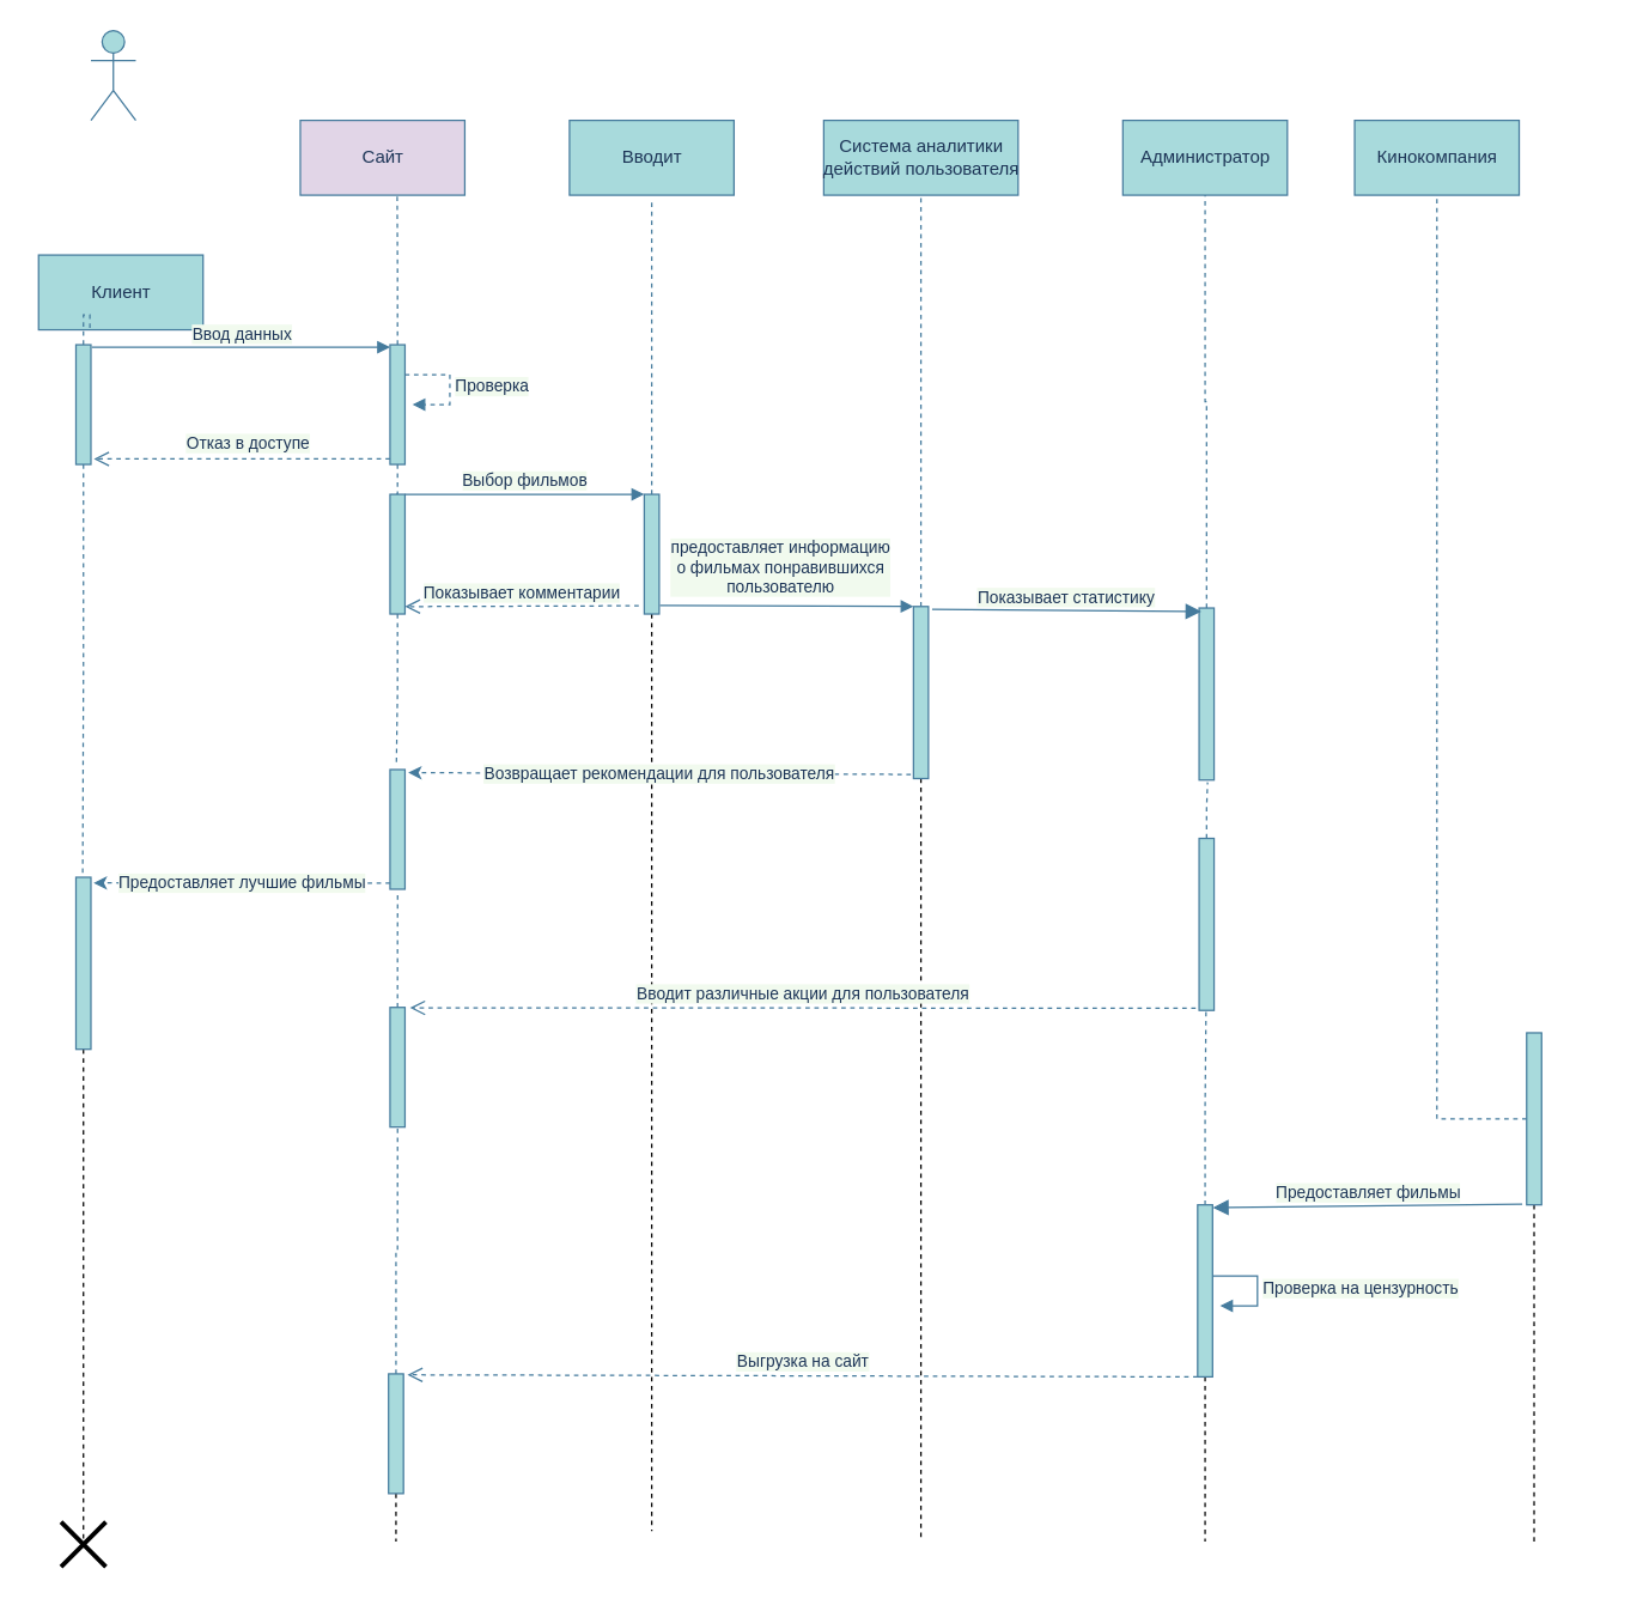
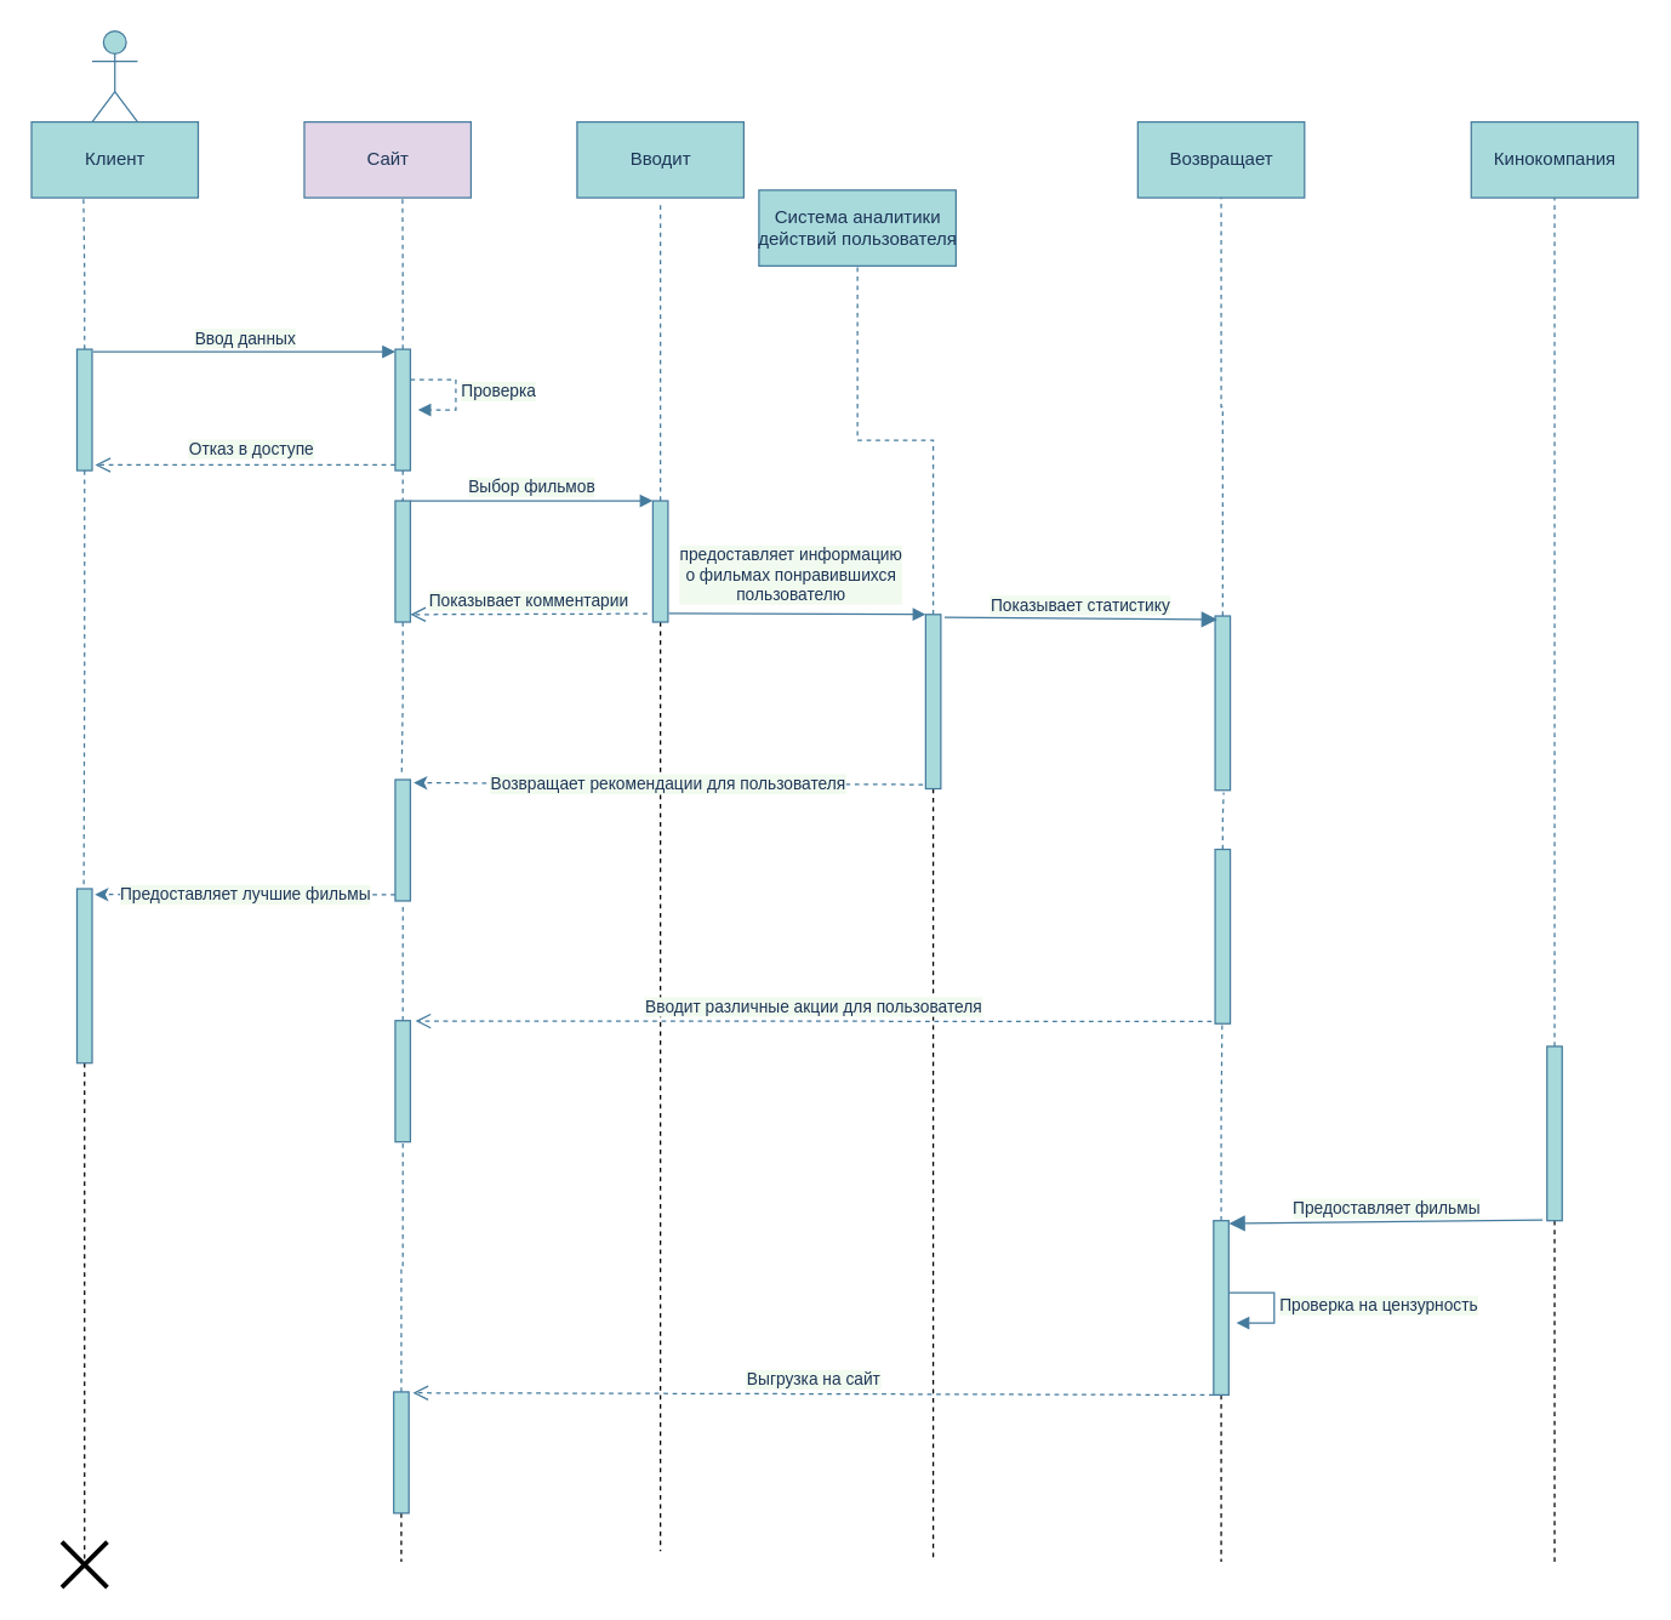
  <mxCell id="0" />
  <mxCell id="1" parent="0" />
  <mxCell id="2" value="" style="shape=umlActor;verticalLabelPosition=bottom;verticalAlign=top;html=1;fillColor=#A8DADC;strokeColor=#457B9D;fontColor=#1D3557;" parent="1" vertex="1"><mxGeometry x="60" y="20" width="30" height="60" as="geometry" /></mxCell>
- <mxCell id="3" value="Клиент" style="html=1;fillColor=#A8DADC;strokeColor=#457B9D;fontColor=#1D3557;" parent="1" vertex="1"><mxGeometry x="25" y="170" width="110" height="50" as="geometry" /></mxCell>
+ <mxCell id="3" value="Клиент" style="html=1;fillColor=#A8DADC;strokeColor=#457B9D;fontColor=#1D3557;" parent="1" vertex="1"><mxGeometry x="20" y="80" width="110" height="50" as="geometry" /></mxCell>
  <mxCell id="4" value="Сайт" style="html=1;fillColor=#e1d5e7;strokeColor=#457B9D;fontColor=#1D3557;" parent="1" vertex="1"><mxGeometry x="200" y="80" width="110" height="50" as="geometry" /></mxCell>
  <mxCell id="5" value="Вводит" style="html=1;fillColor=#A8DADC;strokeColor=#457B9D;fontColor=#1D3557;" parent="1" vertex="1"><mxGeometry x="380" y="80" width="110" height="50" as="geometry" /></mxCell>
- <mxCell id="6" value="Система аналитики&lt;br&gt;действий пользователя" style="html=1;fillColor=#A8DADC;strokeColor=#457B9D;fontColor=#1D3557;" parent="1" vertex="1"><mxGeometry x="550" y="80" width="130" height="50" as="geometry" /></mxCell>
+ <mxCell id="6" value="Система аналитики&lt;br&gt;действий пользователя" style="html=1;fillColor=#A8DADC;strokeColor=#457B9D;fontColor=#1D3557;" parent="1" vertex="1"><mxGeometry x="500" y="125" width="130" height="50" as="geometry" /></mxCell>
  <mxCell id="7" style="edgeStyle=orthogonalEdgeStyle;rounded=0;orthogonalLoop=1;jettySize=auto;html=1;entryX=0.312;entryY=1.02;entryDx=0;entryDy=0;entryPerimeter=0;dashed=1;endArrow=none;endFill=0;labelBackgroundColor=#F1FAEE;strokeColor=#457B9D;fontColor=#1D3557;" parent="1" source="8" target="3" edge="1"><mxGeometry relative="1" as="geometry" /></mxCell>
  <mxCell id="8" value="" style="html=1;points=[];perimeter=orthogonalPerimeter;fillColor=#A8DADC;strokeColor=#457B9D;fontColor=#1D3557;" parent="1" vertex="1"><mxGeometry x="50" y="230" width="10" height="80" as="geometry" /></mxCell>
  <mxCell id="9" value="Ввод данных" style="html=1;verticalAlign=bottom;endArrow=block;rounded=0;exitX=1.06;exitY=0.02;exitDx=0;exitDy=0;exitPerimeter=0;entryX=0;entryY=0.02;entryDx=0;entryDy=0;entryPerimeter=0;labelBackgroundColor=#F1FAEE;strokeColor=#457B9D;fontColor=#1D3557;" parent="1" source="8" target="13" edge="1"><mxGeometry relative="1" as="geometry"><mxPoint x="100" y="230" as="sourcePoint" /><mxPoint x="110" y="180" as="targetPoint" /></mxGeometry></mxCell>
  <mxCell id="10" value="Отказ в доступе" style="html=1;verticalAlign=bottom;endArrow=open;dashed=1;endSize=8;rounded=0;entryX=1.2;entryY=0.954;entryDx=0;entryDy=0;entryPerimeter=0;exitX=0;exitY=0.954;exitDx=0;exitDy=0;exitPerimeter=0;labelBackgroundColor=#F1FAEE;strokeColor=#457B9D;fontColor=#1D3557;" parent="1" source="13" target="8" edge="1"><mxGeometry x="-0.04" y="-1" relative="1" as="geometry"><mxPoint x="100" y="287" as="targetPoint" /><mxPoint x="200" y="380" as="sourcePoint" /><mxPoint as="offset" /></mxGeometry></mxCell>
  <mxCell id="11" style="edgeStyle=orthogonalEdgeStyle;rounded=0;orthogonalLoop=1;jettySize=auto;html=1;entryX=0.589;entryY=1.002;entryDx=0;entryDy=0;entryPerimeter=0;dashed=1;endArrow=none;endFill=0;labelBackgroundColor=#F1FAEE;strokeColor=#457B9D;fontColor=#1D3557;" parent="1" source="13" target="4" edge="1"><mxGeometry relative="1" as="geometry" /></mxCell>
  <mxCell id="12" style="edgeStyle=orthogonalEdgeStyle;rounded=0;orthogonalLoop=1;jettySize=auto;html=1;entryX=0.4;entryY=-0.025;entryDx=0;entryDy=0;entryPerimeter=0;dashed=1;endArrow=none;endFill=0;labelBackgroundColor=#F1FAEE;strokeColor=#457B9D;fontColor=#1D3557;" parent="1" source="13" target="16" edge="1"><mxGeometry relative="1" as="geometry" /></mxCell>
  <mxCell id="13" value="" style="html=1;points=[];perimeter=orthogonalPerimeter;fillColor=#A8DADC;strokeColor=#457B9D;fontColor=#1D3557;" parent="1" vertex="1"><mxGeometry x="260" y="230" width="10" height="80" as="geometry" /></mxCell>
  <mxCell id="14" value="Проверка" style="edgeStyle=orthogonalEdgeStyle;html=1;align=left;spacingLeft=2;endArrow=block;rounded=0;entryX=1;entryY=0;dashed=1;labelBackgroundColor=#F1FAEE;strokeColor=#457B9D;fontColor=#1D3557;" parent="1" edge="1"><mxGeometry relative="1" as="geometry"><mxPoint x="270" y="250" as="sourcePoint" /><Array as="points"><mxPoint x="300" y="250" /></Array><mxPoint x="275" y="270" as="targetPoint" /></mxGeometry></mxCell>
  <mxCell id="15" style="edgeStyle=orthogonalEdgeStyle;rounded=0;orthogonalLoop=1;jettySize=auto;html=1;entryX=0.423;entryY=-0.027;entryDx=0;entryDy=0;entryPerimeter=0;dashed=1;endArrow=none;endFill=0;labelBackgroundColor=#F1FAEE;strokeColor=#457B9D;fontColor=#1D3557;" parent="1" source="16" target="28" edge="1"><mxGeometry relative="1" as="geometry" /></mxCell>
  <mxCell id="16" value="" style="html=1;points=[];perimeter=orthogonalPerimeter;fillColor=#A8DADC;strokeColor=#457B9D;fontColor=#1D3557;" parent="1" vertex="1"><mxGeometry x="260" y="330" width="10" height="80" as="geometry" /></mxCell>
  <mxCell id="17" style="edgeStyle=orthogonalEdgeStyle;rounded=0;orthogonalLoop=1;jettySize=auto;html=1;entryX=0.5;entryY=1.056;entryDx=0;entryDy=0;entryPerimeter=0;dashed=1;endArrow=none;endFill=0;labelBackgroundColor=#F1FAEE;strokeColor=#457B9D;fontColor=#1D3557;" parent="1" source="19" target="5" edge="1"><mxGeometry relative="1" as="geometry" /></mxCell>
  <mxCell id="18" style="edgeStyle=orthogonalEdgeStyle;rounded=0;orthogonalLoop=1;jettySize=auto;html=1;dashed=1;endArrow=none;endFill=0;" parent="1" source="19" edge="1"><mxGeometry relative="1" as="geometry"><mxPoint x="435" y="1023.03" as="targetPoint" /></mxGeometry></mxCell>
  <mxCell id="19" value="" style="html=1;points=[];perimeter=orthogonalPerimeter;fillColor=#A8DADC;strokeColor=#457B9D;fontColor=#1D3557;" parent="1" vertex="1"><mxGeometry x="430" y="330" width="10" height="80" as="geometry" /></mxCell>
  <mxCell id="20" value="Выбор фильмов" style="html=1;verticalAlign=bottom;endArrow=block;rounded=0;entryX=0;entryY=0;entryDx=0;entryDy=0;entryPerimeter=0;labelBackgroundColor=#F1FAEE;strokeColor=#457B9D;fontColor=#1D3557;" parent="1" target="19" edge="1"><mxGeometry width="80" relative="1" as="geometry"><mxPoint x="270" y="330" as="sourcePoint" /><mxPoint x="350" y="330" as="targetPoint" /></mxGeometry></mxCell>
  <mxCell id="21" style="edgeStyle=orthogonalEdgeStyle;rounded=0;orthogonalLoop=1;jettySize=auto;html=1;entryX=0.5;entryY=1;entryDx=0;entryDy=0;dashed=1;endArrow=none;endFill=0;labelBackgroundColor=#F1FAEE;strokeColor=#457B9D;fontColor=#1D3557;" parent="1" source="23" target="6" edge="1"><mxGeometry relative="1" as="geometry" /></mxCell>
  <mxCell id="22" style="edgeStyle=orthogonalEdgeStyle;rounded=0;orthogonalLoop=1;jettySize=auto;html=1;dashed=1;endArrow=none;endFill=0;" parent="1" source="23" edge="1"><mxGeometry relative="1" as="geometry"><mxPoint x="615" y="1030" as="targetPoint" /><Array as="points"><mxPoint x="615" y="1010" /><mxPoint x="615" y="1010" /></Array></mxGeometry></mxCell>
  <mxCell id="23" value="" style="html=1;points=[];perimeter=orthogonalPerimeter;fillColor=#A8DADC;strokeColor=#457B9D;fontColor=#1D3557;" parent="1" vertex="1"><mxGeometry x="610" y="405" width="10" height="115" as="geometry" /></mxCell>
  <mxCell id="24" value="предоставляет информацию&lt;br&gt;о фильмах понравившихся&lt;br&gt;пользователю" style="endArrow=block;html=1;rounded=0;exitX=1.056;exitY=0.928;exitDx=0;exitDy=0;exitPerimeter=0;entryX=0;entryY=0;entryDx=0;entryDy=0;entryPerimeter=0;endFill=1;labelBackgroundColor=#F1FAEE;strokeColor=#457B9D;fontColor=#1D3557;" parent="1" source="19" target="23" edge="1"><mxGeometry x="-0.052" y="26" width="50" height="50" relative="1" as="geometry"><mxPoint x="480" y="380" as="sourcePoint" /><mxPoint x="530" y="330" as="targetPoint" /><mxPoint as="offset" /></mxGeometry></mxCell>
  <mxCell id="25" style="edgeStyle=orthogonalEdgeStyle;rounded=0;orthogonalLoop=1;jettySize=auto;html=1;dashed=1;endArrow=none;endFill=0;" parent="1" source="26" edge="1"><mxGeometry relative="1" as="geometry"><mxPoint x="55" y="1030" as="targetPoint" /></mxGeometry></mxCell>
  <mxCell id="26" value="" style="html=1;points=[];perimeter=orthogonalPerimeter;fillColor=#A8DADC;strokeColor=#457B9D;fontColor=#1D3557;" parent="1" vertex="1"><mxGeometry x="50" y="586" width="10" height="115" as="geometry" /></mxCell>
  <mxCell id="27" value="" style="edgeStyle=orthogonalEdgeStyle;rounded=0;orthogonalLoop=1;jettySize=auto;html=1;dashed=1;endArrow=none;endFill=0;entryX=0.449;entryY=-0.005;entryDx=0;entryDy=0;entryPerimeter=0;labelBackgroundColor=#F1FAEE;strokeColor=#457B9D;fontColor=#1D3557;" parent="1" source="8" target="26" edge="1"><mxGeometry relative="1" as="geometry"><mxPoint x="55" y="450" as="targetPoint" /><mxPoint x="55" y="310" as="sourcePoint" /></mxGeometry></mxCell>
  <mxCell id="28" value="" style="html=1;points=[];perimeter=orthogonalPerimeter;fillColor=#A8DADC;strokeColor=#457B9D;fontColor=#1D3557;" parent="1" vertex="1"><mxGeometry x="260" y="514" width="10" height="80" as="geometry" /></mxCell>
  <mxCell id="29" value="Возвращает рекомендации для пользователя" style="endArrow=classic;html=1;rounded=0;dashed=1;entryX=1.212;entryY=0.026;entryDx=0;entryDy=0;entryPerimeter=0;exitX=-0.177;exitY=0.976;exitDx=0;exitDy=0;exitPerimeter=0;labelBackgroundColor=#F1FAEE;strokeColor=#457B9D;fontColor=#1D3557;" parent="1" source="23" target="28" edge="1"><mxGeometry width="50" height="50" relative="1" as="geometry"><mxPoint x="300" y="570" as="sourcePoint" /><mxPoint x="350" y="520" as="targetPoint" /></mxGeometry></mxCell>
  <mxCell id="30" value="Предоставляет лучшие фильмы" style="endArrow=classic;html=1;rounded=0;dashed=1;entryX=1.177;entryY=0.033;entryDx=0;entryDy=0;entryPerimeter=0;exitX=0;exitY=0.95;exitDx=0;exitDy=0;exitPerimeter=0;labelBackgroundColor=#F1FAEE;strokeColor=#457B9D;fontColor=#1D3557;" parent="1" source="28" target="26" edge="1"><mxGeometry width="50" height="50" relative="1" as="geometry"><mxPoint x="160" y="640" as="sourcePoint" /><mxPoint x="210" y="590" as="targetPoint" /></mxGeometry></mxCell>
- <mxCell id="31" value="Администратор" style="html=1;fillColor=#A8DADC;strokeColor=#457B9D;fontColor=#1D3557;" parent="1" vertex="1"><mxGeometry x="750" y="80" width="110" height="50" as="geometry" /></mxCell>
+ <mxCell id="31" value="Возвращает" style="html=1;fillColor=#A8DADC;strokeColor=#457B9D;fontColor=#1D3557;" parent="1" vertex="1"><mxGeometry x="750" y="80" width="110" height="50" as="geometry" /></mxCell>
  <mxCell id="32" value="Показывает комментарии" style="html=1;verticalAlign=bottom;endArrow=open;dashed=1;endSize=8;rounded=0;exitX=-0.369;exitY=0.931;exitDx=0;exitDy=0;exitPerimeter=0;entryX=1;entryY=0.938;entryDx=0;entryDy=0;entryPerimeter=0;labelBackgroundColor=#F1FAEE;strokeColor=#457B9D;fontColor=#1D3557;" parent="1" source="19" target="16" edge="1"><mxGeometry relative="1" as="geometry"><mxPoint x="410" y="405" as="sourcePoint" /><mxPoint x="330" y="405" as="targetPoint" /></mxGeometry></mxCell>
  <mxCell id="33" style="edgeStyle=orthogonalEdgeStyle;rounded=0;orthogonalLoop=1;jettySize=auto;html=1;entryX=0.5;entryY=1;entryDx=0;entryDy=0;dashed=1;endArrow=none;endFill=0;labelBackgroundColor=#F1FAEE;strokeColor=#457B9D;fontColor=#1D3557;" parent="1" source="34" target="31" edge="1"><mxGeometry relative="1" as="geometry" /></mxCell>
  <mxCell id="34" value="" style="html=1;points=[];perimeter=orthogonalPerimeter;fillColor=#A8DADC;strokeColor=#457B9D;fontColor=#1D3557;" parent="1" vertex="1"><mxGeometry x="801" y="406" width="10" height="115" as="geometry" /></mxCell>
  <mxCell id="35" value="Показывает статистику" style="html=1;verticalAlign=bottom;endArrow=block;endSize=8;rounded=0;exitX=1.249;exitY=0.016;exitDx=0;exitDy=0;exitPerimeter=0;entryX=0.149;entryY=0.02;entryDx=0;entryDy=0;entryPerimeter=0;endFill=1;labelBackgroundColor=#F1FAEE;strokeColor=#457B9D;fontColor=#1D3557;" parent="1" source="23" target="34" edge="1"><mxGeometry relative="1" as="geometry"><mxPoint x="720" y="420" as="sourcePoint" /><mxPoint x="640" y="420" as="targetPoint" /></mxGeometry></mxCell>
  <mxCell id="36" style="edgeStyle=orthogonalEdgeStyle;rounded=0;orthogonalLoop=1;jettySize=auto;html=1;entryX=0.565;entryY=1.013;entryDx=0;entryDy=0;entryPerimeter=0;endArrow=none;endFill=0;dashed=1;labelBackgroundColor=#F1FAEE;strokeColor=#457B9D;fontColor=#1D3557;" parent="1" source="37" target="34" edge="1"><mxGeometry relative="1" as="geometry" /></mxCell>
  <mxCell id="37" value="" style="html=1;points=[];perimeter=orthogonalPerimeter;fillColor=#A8DADC;strokeColor=#457B9D;fontColor=#1D3557;" parent="1" vertex="1"><mxGeometry x="801" y="560" width="10" height="115" as="geometry" /></mxCell>
  <mxCell id="38" style="edgeStyle=orthogonalEdgeStyle;rounded=0;orthogonalLoop=1;jettySize=auto;html=1;entryX=0.509;entryY=1.03;entryDx=0;entryDy=0;entryPerimeter=0;dashed=1;endArrow=none;endFill=0;labelBackgroundColor=#F1FAEE;strokeColor=#457B9D;fontColor=#1D3557;" parent="1" source="39" target="28" edge="1"><mxGeometry relative="1" as="geometry" /></mxCell>
  <mxCell id="39" value="" style="html=1;points=[];perimeter=orthogonalPerimeter;fillColor=#A8DADC;strokeColor=#457B9D;fontColor=#1D3557;" parent="1" vertex="1"><mxGeometry x="260" y="673" width="10" height="80" as="geometry" /></mxCell>
  <mxCell id="40" value="Вводит различные акции для пользователя" style="html=1;verticalAlign=bottom;endArrow=open;dashed=1;endSize=8;rounded=0;exitX=-0.228;exitY=0.987;exitDx=0;exitDy=0;exitPerimeter=0;entryX=1.333;entryY=0.004;entryDx=0;entryDy=0;entryPerimeter=0;labelBackgroundColor=#F1FAEE;strokeColor=#457B9D;fontColor=#1D3557;" parent="1" source="37" target="39" edge="1"><mxGeometry relative="1" as="geometry"><mxPoint x="690" y="670" as="sourcePoint" /><mxPoint x="610" y="670" as="targetPoint" /></mxGeometry></mxCell>
- <mxCell id="41" value="Кинокомпания" style="html=1;fillColor=#A8DADC;strokeColor=#457B9D;fontColor=#1D3557;" parent="1" vertex="1"><mxGeometry x="905" y="80" width="110" height="50" as="geometry" /></mxCell>
+ <mxCell id="41" value="Кинокомпания" style="html=1;fillColor=#A8DADC;strokeColor=#457B9D;fontColor=#1D3557;" parent="1" vertex="1"><mxGeometry x="970" y="80" width="110" height="50" as="geometry" /></mxCell>
  <mxCell id="42" style="edgeStyle=orthogonalEdgeStyle;rounded=0;orthogonalLoop=1;jettySize=auto;html=1;entryX=0.5;entryY=1;entryDx=0;entryDy=0;dashed=1;endArrow=none;endFill=0;labelBackgroundColor=#F1FAEE;strokeColor=#457B9D;fontColor=#1D3557;" parent="1" source="44" target="41" edge="1"><mxGeometry relative="1" as="geometry" /></mxCell>
  <mxCell id="43" style="edgeStyle=orthogonalEdgeStyle;rounded=0;orthogonalLoop=1;jettySize=auto;html=1;dashed=1;endArrow=none;endFill=0;" parent="1" source="44" edge="1"><mxGeometry relative="1" as="geometry"><mxPoint x="1025" y="1030" as="targetPoint" /></mxGeometry></mxCell>
  <mxCell id="44" value="" style="html=1;points=[];perimeter=orthogonalPerimeter;fillColor=#A8DADC;strokeColor=#457B9D;fontColor=#1D3557;" parent="1" vertex="1"><mxGeometry x="1020" y="690" width="10" height="115" as="geometry" /></mxCell>
  <mxCell id="45" style="edgeStyle=orthogonalEdgeStyle;rounded=0;orthogonalLoop=1;jettySize=auto;html=1;entryX=0.462;entryY=0.998;entryDx=0;entryDy=0;entryPerimeter=0;dashed=1;endArrow=none;endFill=0;labelBackgroundColor=#F1FAEE;strokeColor=#457B9D;fontColor=#1D3557;" parent="1" source="47" target="37" edge="1"><mxGeometry relative="1" as="geometry" /></mxCell>
  <mxCell id="46" style="edgeStyle=orthogonalEdgeStyle;rounded=0;orthogonalLoop=1;jettySize=auto;html=1;dashed=1;endArrow=none;endFill=0;" parent="1" source="47" edge="1"><mxGeometry relative="1" as="geometry"><mxPoint x="805" y="1030" as="targetPoint" /></mxGeometry></mxCell>
  <mxCell id="47" value="" style="html=1;points=[];perimeter=orthogonalPerimeter;fillColor=#A8DADC;strokeColor=#457B9D;fontColor=#1D3557;" parent="1" vertex="1"><mxGeometry x="800" y="805" width="10" height="115" as="geometry" /></mxCell>
  <mxCell id="48" value="Предоставляет фильмы" style="html=1;verticalAlign=bottom;endArrow=block;endSize=8;rounded=0;exitX=-0.294;exitY=0.996;exitDx=0;exitDy=0;exitPerimeter=0;entryX=1.015;entryY=0.016;entryDx=0;entryDy=0;entryPerimeter=0;endFill=1;labelBackgroundColor=#F1FAEE;strokeColor=#457B9D;fontColor=#1D3557;" parent="1" source="44" target="47" edge="1"><mxGeometry relative="1" as="geometry"><mxPoint x="960" y="804.43" as="sourcePoint" /><mxPoint x="810" y="800" as="targetPoint" /></mxGeometry></mxCell>
  <mxCell id="49" value="Проверка на цензурность" style="edgeStyle=orthogonalEdgeStyle;html=1;align=left;spacingLeft=2;endArrow=block;rounded=0;entryX=1;entryY=0;labelBackgroundColor=#F1FAEE;strokeColor=#457B9D;fontColor=#1D3557;" parent="1" edge="1"><mxGeometry relative="1" as="geometry"><mxPoint x="810" y="852.5" as="sourcePoint" /><Array as="points"><mxPoint x="840" y="852.5" /></Array><mxPoint x="815" y="872.5" as="targetPoint" /></mxGeometry></mxCell>
  <mxCell id="50" style="edgeStyle=orthogonalEdgeStyle;rounded=0;orthogonalLoop=1;jettySize=auto;html=1;endArrow=none;endFill=0;entryX=0.504;entryY=1;entryDx=0;entryDy=0;entryPerimeter=0;dashed=1;labelBackgroundColor=#F1FAEE;strokeColor=#457B9D;fontColor=#1D3557;" parent="1" source="52" target="39" edge="1"><mxGeometry relative="1" as="geometry"><mxPoint x="265" y="760" as="targetPoint" /></mxGeometry></mxCell>
  <mxCell id="51" style="edgeStyle=orthogonalEdgeStyle;rounded=0;orthogonalLoop=1;jettySize=auto;html=1;dashed=1;endArrow=none;endFill=0;" parent="1" source="52" edge="1"><mxGeometry relative="1" as="geometry"><mxPoint x="264" y="1030" as="targetPoint" /></mxGeometry></mxCell>
  <mxCell id="52" value="" style="html=1;points=[];perimeter=orthogonalPerimeter;fillColor=#A8DADC;strokeColor=#457B9D;fontColor=#1D3557;" parent="1" vertex="1"><mxGeometry x="259" y="918" width="10" height="80" as="geometry" /></mxCell>
  <mxCell id="53" value="Выгрузка на сайт" style="html=1;verticalAlign=bottom;endArrow=open;dashed=1;endSize=8;rounded=0;exitX=0;exitY=1;exitDx=0;exitDy=0;exitPerimeter=0;entryX=1.264;entryY=0.008;entryDx=0;entryDy=0;entryPerimeter=0;labelBackgroundColor=#F1FAEE;strokeColor=#457B9D;fontColor=#1D3557;" parent="1" source="47" target="52" edge="1"><mxGeometry relative="1" as="geometry"><mxPoint x="740" y="920" as="sourcePoint" /><mxPoint x="660" y="920" as="targetPoint" /></mxGeometry></mxCell>
  <mxCell id="54" value="" style="shape=umlDestroy;whiteSpace=wrap;html=1;strokeWidth=3;" parent="1" vertex="1"><mxGeometry x="40" y="1017" width="30" height="30" as="geometry" /></mxCell>
